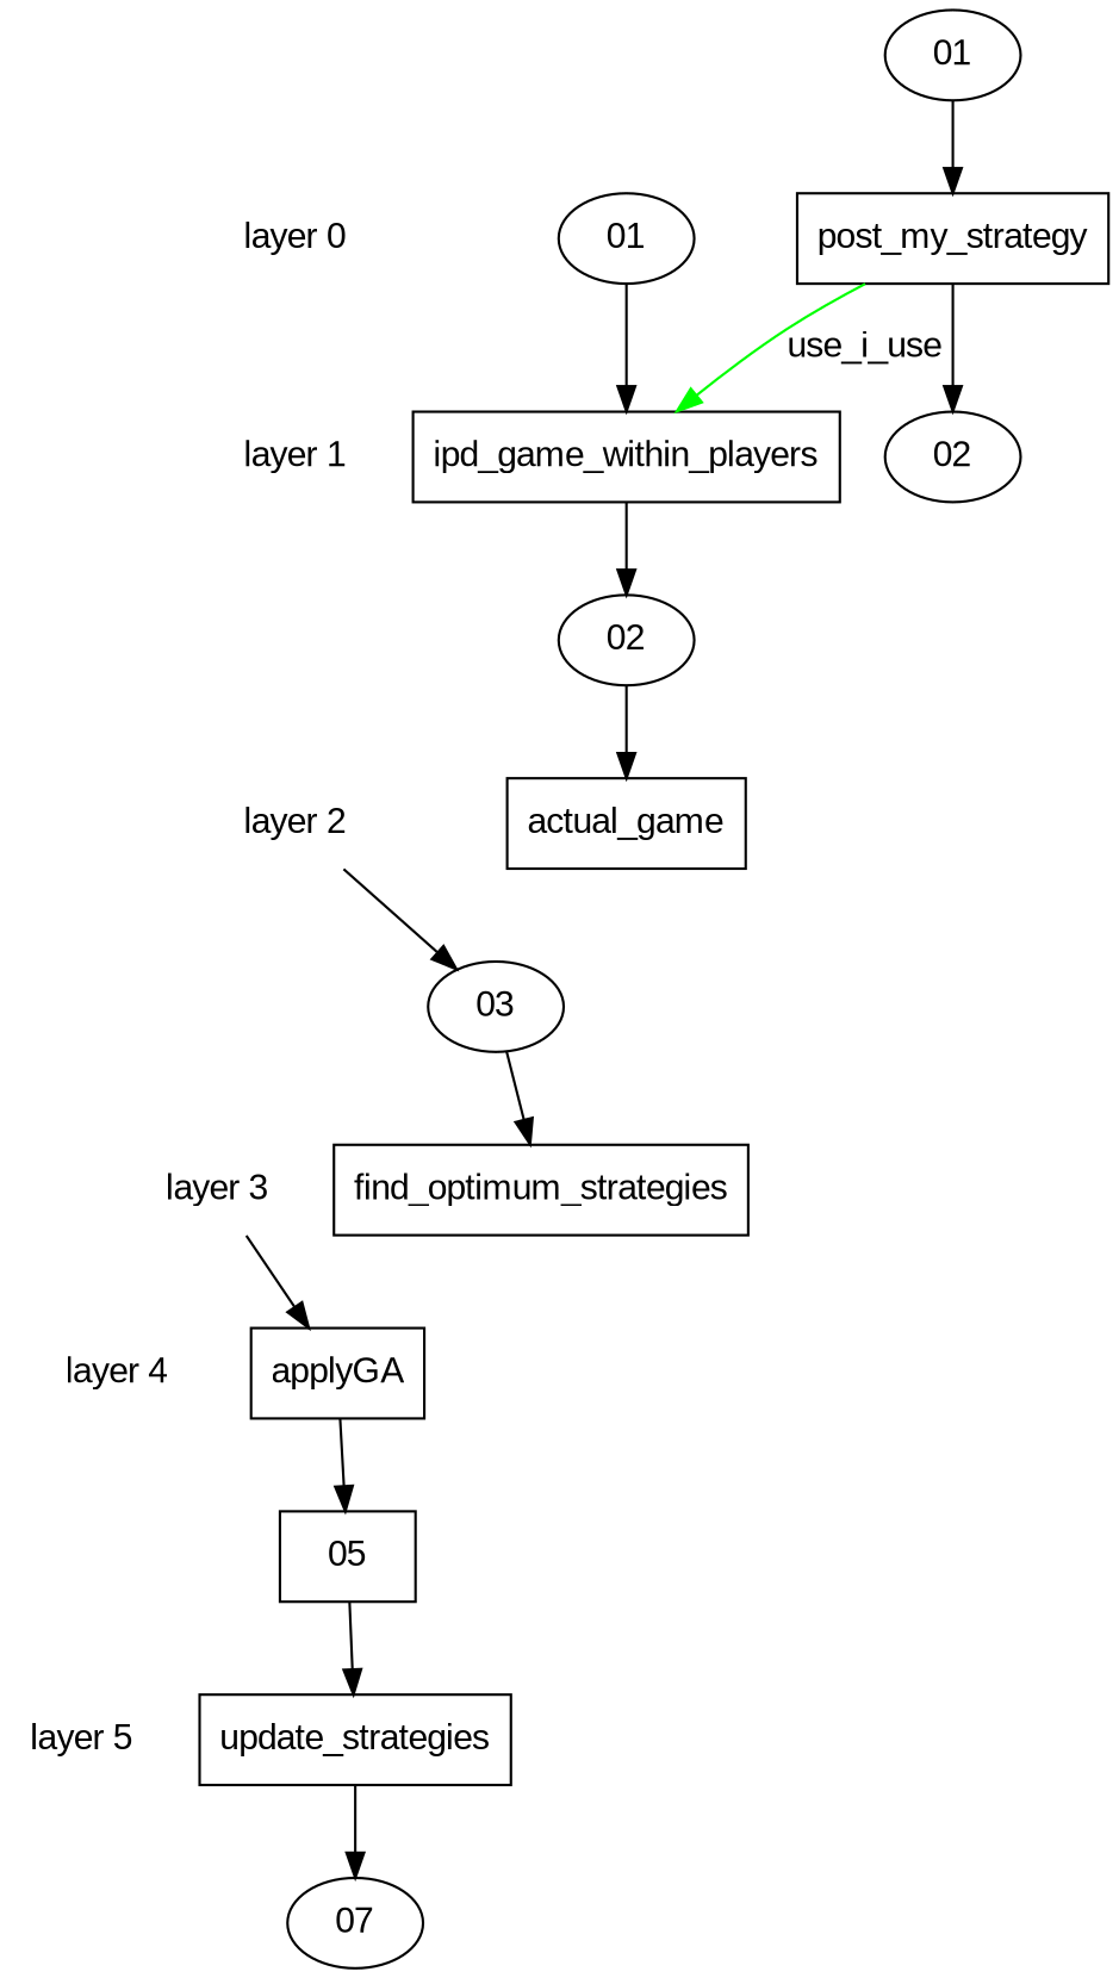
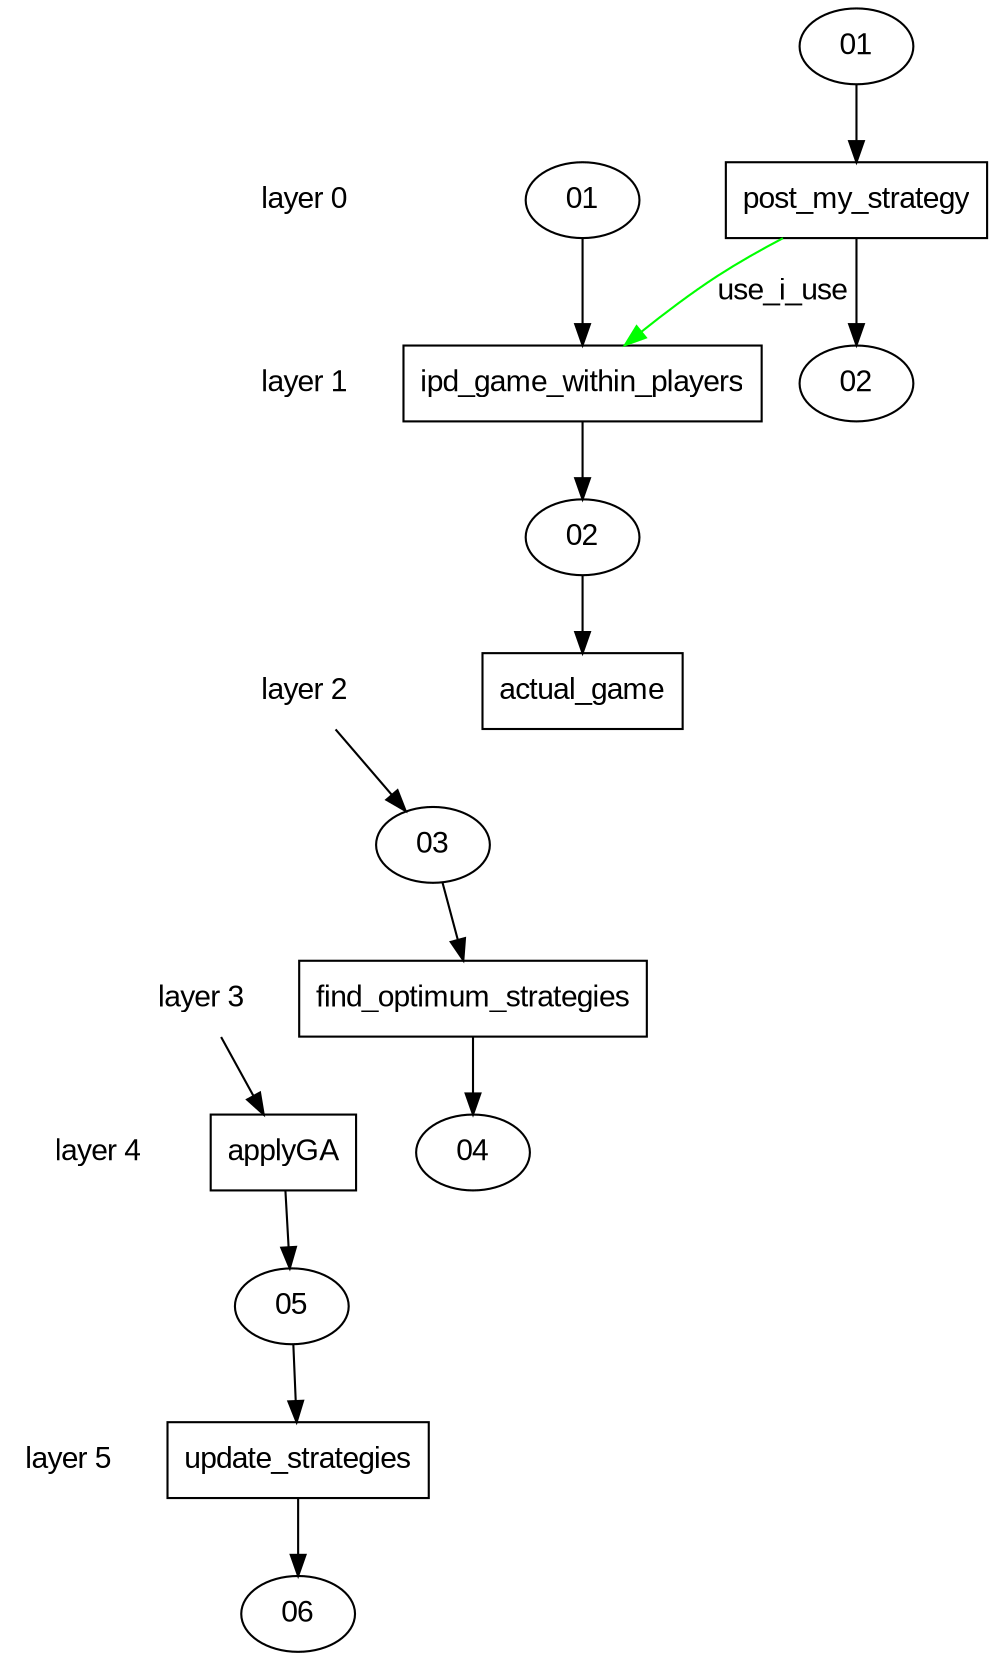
  digraph {
    fontname="Liberation Sans"
    rankdir=TB
    node [fontname="Liberation Sans"]
    edge [fontname="Liberation Sans"]
    n1 [label="layer 0" shape=plaintext]
    n2 [label=post_my_strategy shape=rect]
    n3 [label="layer 1" shape=plaintext]
    n4 [label=ipd_game_within_players shape=rect]
    n5 [label="layer 2" shape=plaintext]
    n6 [label=actual_game shape=rect]
    n7 [label="layer 3" shape=plaintext]
    n8 [label=find_optimum_strategies shape=rect]
    n9 [label="layer 4" shape=plaintext]
    n10 [label=applyGA shape=rect]
    n11 [label="layer 5" shape=plaintext]
    n12 [label=update_strategies shape=rect]
    n13 [label=02]
    n14 [label=02]
    n15 [label=03]
-   n17 [label=05 shape=box]
-   n18 [label=07]
+   n16 [label=04]
+   n17 [label=05]
+   n18 [label=06]
    n19 [label=01]
    n20 [label=01]
    subgraph sub_1 {
      rank=same
      n1
      n2
    }
    subgraph sub_2 {
      rank=same
      n3
      n4
    }
    subgraph sub_3 {
      rank=same
      n5
      n6
    }
    subgraph sub_4 {
      rank=same
      n7
      n8
    }
    subgraph sub_5 {
      rank=same
      n9
      n10
    }
    subgraph sub_6 {
      rank=same
      n11
      n12
    }
    n1 -> n3 [style=invis]
    n2 -> n4 [color="#00ff00" constraint=false label=use_i_use]
    n2 -> n13
    n3 -> n5 [style=invis]
    n4 -> n14
    n5 -> n7 [style=invis]
    n5 -> n15
    n7 -> n9 [style=invis]
    n7 -> n10
+   n8 -> n16
    n9 -> n11 [style=invis]
    n10 -> n17
    n12 -> n18
    n14 -> n6
    n15 -> n8
    n17 -> n12
    n19 -> n2
    n20 -> n4
  }
